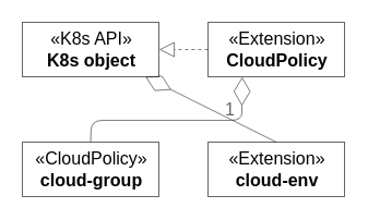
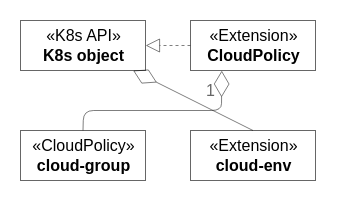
  <mxCell id="0" />
  <mxCell id="1" parent="0" />
  <mxCell id="2" value="«K8s API»&lt;br&gt;&lt;b&gt;K8s object&lt;br&gt;&lt;/b&gt;" style="html=1;shadow=0;labelBackgroundColor=none;fillColor=#ffffff;fontSize=16;fontColor=#000000;opacity=60;" vertex="1" parent="1"><mxGeometry x="20" y="20" width="125" height="50" as="geometry" /></mxCell>
  <mxCell id="3" value="«Extension»&lt;br&gt;&lt;b&gt;cloud-env&lt;/b&gt;" style="html=1;shadow=0;labelBackgroundColor=none;fillColor=#ffffff;fontSize=16;fontColor=#000000;opacity=60;" vertex="1" parent="1"><mxGeometry x="190" y="130" width="125" height="50" as="geometry" /></mxCell>
  <mxCell id="4" value="«CloudPolicy»&lt;br&gt;&lt;b&gt;cloud-group&lt;/b&gt;" style="html=1;shadow=0;labelBackgroundColor=none;fillColor=#ffffff;fontSize=16;fontColor=#000000;opacity=60;" vertex="1" parent="1"><mxGeometry x="20" y="130" width="125" height="50" as="geometry" /></mxCell>
  <mxCell id="5" value="" style="endArrow=block;dashed=1;endFill=0;endSize=12;html=1;fontSize=16;fontColor=#000000;opacity=50;entryX=1;entryY=0.5;entryDx=0;entryDy=0;" edge="1" parent="1" target="2"><mxGeometry width="160" relative="1" as="geometry"><mxPoint x="190" y="45" as="sourcePoint" /><mxPoint x="330" y="100" as="targetPoint" /></mxGeometry></mxCell>
  <mxCell id="6" value="«Extension»&lt;br&gt;&lt;b&gt;CloudPolicy&lt;/b&gt;" style="html=1;shadow=0;labelBackgroundColor=none;fillColor=#ffffff;fontSize=16;fontColor=#000000;opacity=60;" vertex="1" parent="1"><mxGeometry x="190" y="20" width="125" height="50" as="geometry" /></mxCell>
  <mxCell id="7" value="" style="endArrow=diamondThin;endFill=0;endSize=24;html=1;fontSize=16;fontColor=#000000;opacity=50;entryX=0.25;entryY=1;entryDx=0;entryDy=0;exitX=0.5;exitY=0;exitDx=0;exitDy=0;" edge="1" parent="1" source="4" target="6"><mxGeometry width="160" relative="1" as="geometry"><mxPoint x="220" y="120" as="sourcePoint" /><mxPoint x="220" y="70" as="targetPoint" /><Array as="points"><mxPoint x="83" y="110" /><mxPoint x="221" y="110" /></Array></mxGeometry></mxCell>
  <mxCell id="8" value="" style="endArrow=diamondThin;endFill=0;endSize=24;html=1;fontSize=16;fontColor=#000000;opacity=50;exitX=0.5;exitY=0;exitDx=0;exitDy=0;" edge="1" parent="1" source="3" target="2"><mxGeometry width="160" relative="1" as="geometry"><mxPoint x="284" y="120" as="sourcePoint" /><mxPoint x="280" y="80" as="targetPoint" /></mxGeometry></mxCell>
- <mxCell id="9" value="&lt;font color=&quot;#666666&quot;&gt;1&lt;/font&gt;" style="text;html=1;align=center;verticalAlign=middle;resizable=0;points=[];autosize=1;fontSize=16;fontColor=#000000;" vertex="1" parent="1"><mxGeometry x="200" y="90" width="20" height="20" as="geometry" /></mxCell>
+ <mxCell id="9" value="&lt;font color=&quot;#666666&quot;&gt;1&lt;/font&gt;" style="text;html=1;align=center;verticalAlign=middle;resizable=0;points=[];autosize=1;fontSize=16;fontColor=#000000;" vertex="1" parent="1"><mxGeometry x="200" y="80" width="20" height="20" as="geometry" /></mxCell>
